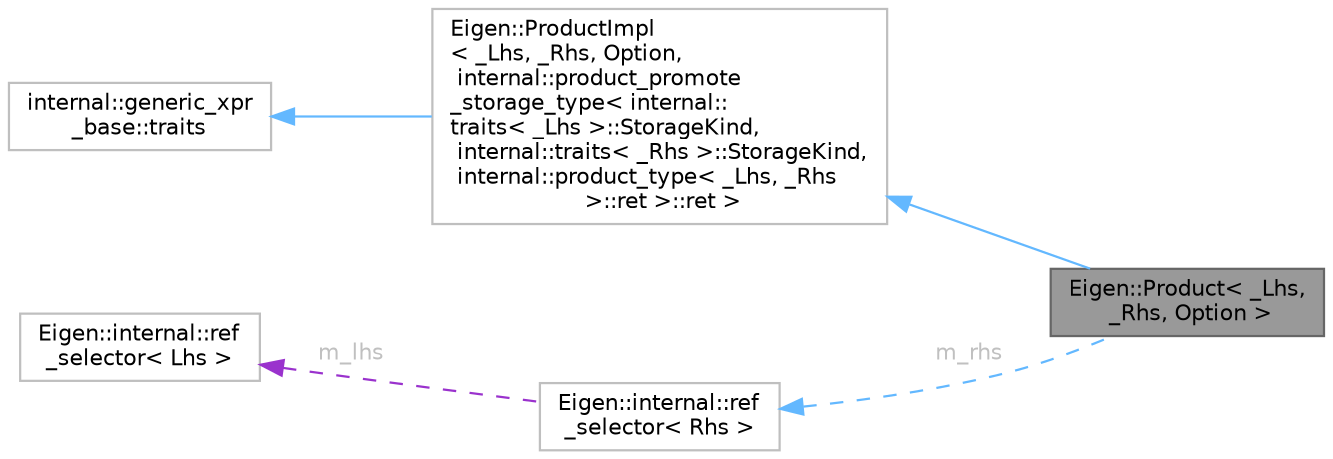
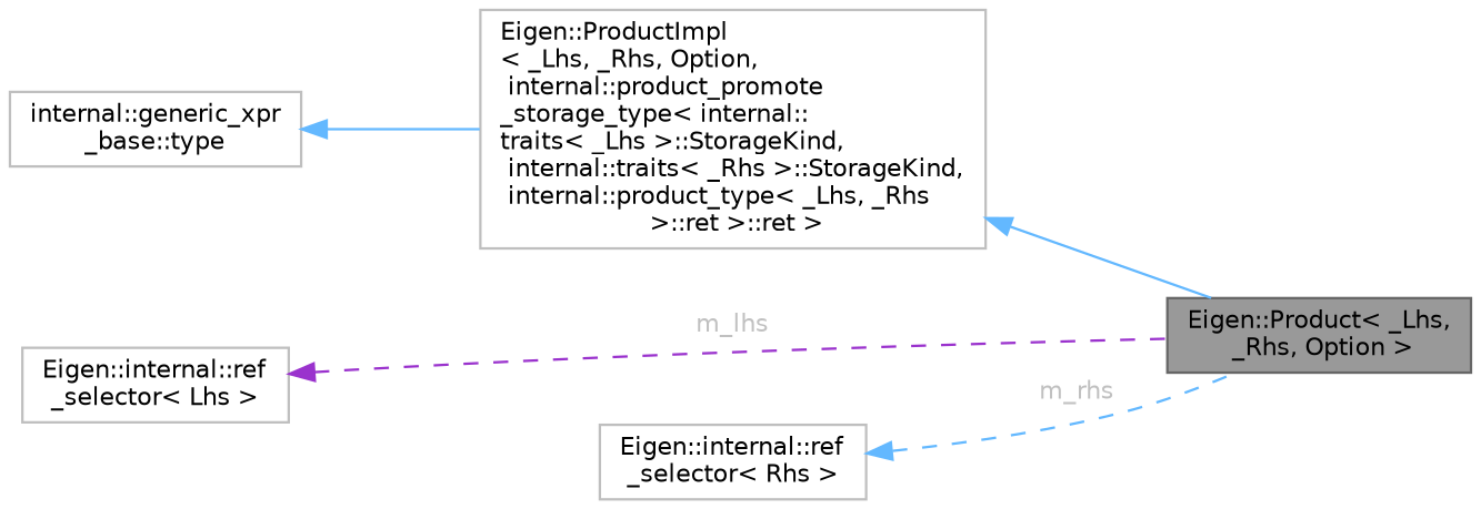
  digraph {
    rankdir=LR
    node [color=grey75 fillcolor=white fontname=Helvetica fontsize=10 shape=box style=filled]
    edge [color=steelblue1 dir=back fontname=Helvetica fontsize=10 labelfontname=Helvetica labelfontsize=10 style=solid]
    n1 [color=gray40 fillcolor=grey60 fontcolor=black height=0.2 label="Eigen::Product\< _Lhs,\l _Rhs, Option \>" width=0.4]
    n2 [height=0.2 label="Eigen::ProductImpl\l\< _Lhs, _Rhs, Option,\l internal::product_promote\l_storage_type\< internal::\ltraits\< _Lhs \>::StorageKind,\l internal::traits\< _Rhs \>::StorageKind,\l internal::product_type\< _Lhs, _Rhs\l \>::ret \>::ret \>" width=0.4]
-   n3 [height=0.2 label="internal::generic_xpr\l_base::traits" width=0.4]
+   n3 [height=0.2 label="internal::generic_xpr\l_base::type" width=0.4]
    n4 [height=0.2 label="Eigen::internal::ref\l_selector\< Lhs \>" width=0.4]
    n5 [height=0.2 label="Eigen::internal::ref\l_selector\< Rhs \>" width=0.4]
    n2 -> n1
    n3 -> n2
-   n4 -> n5 [color=darkorchid3 fontcolor=grey label=<<TABLE CELLBORDER="0" BORDER="0"><TR><TD VALIGN="top" ALIGN="LEFT" CELLPADDING="1" CELLSPACING="0">m_lhs</TD></TR> </TABLE>> style=dashed]
+   n4 -> n1 [color=darkorchid3 fontcolor=grey label=<<TABLE CELLBORDER="0" BORDER="0"><TR><TD VALIGN="top" ALIGN="LEFT" CELLPADDING="1" CELLSPACING="0">m_lhs</TD></TR> </TABLE>> style=dashed]
    n5 -> n1 [fontcolor=grey label=<<TABLE CELLBORDER="0" BORDER="0"><TR><TD VALIGN="top" ALIGN="LEFT" CELLPADDING="1" CELLSPACING="0">m_rhs</TD></TR> </TABLE>> style=dashed]
  }
